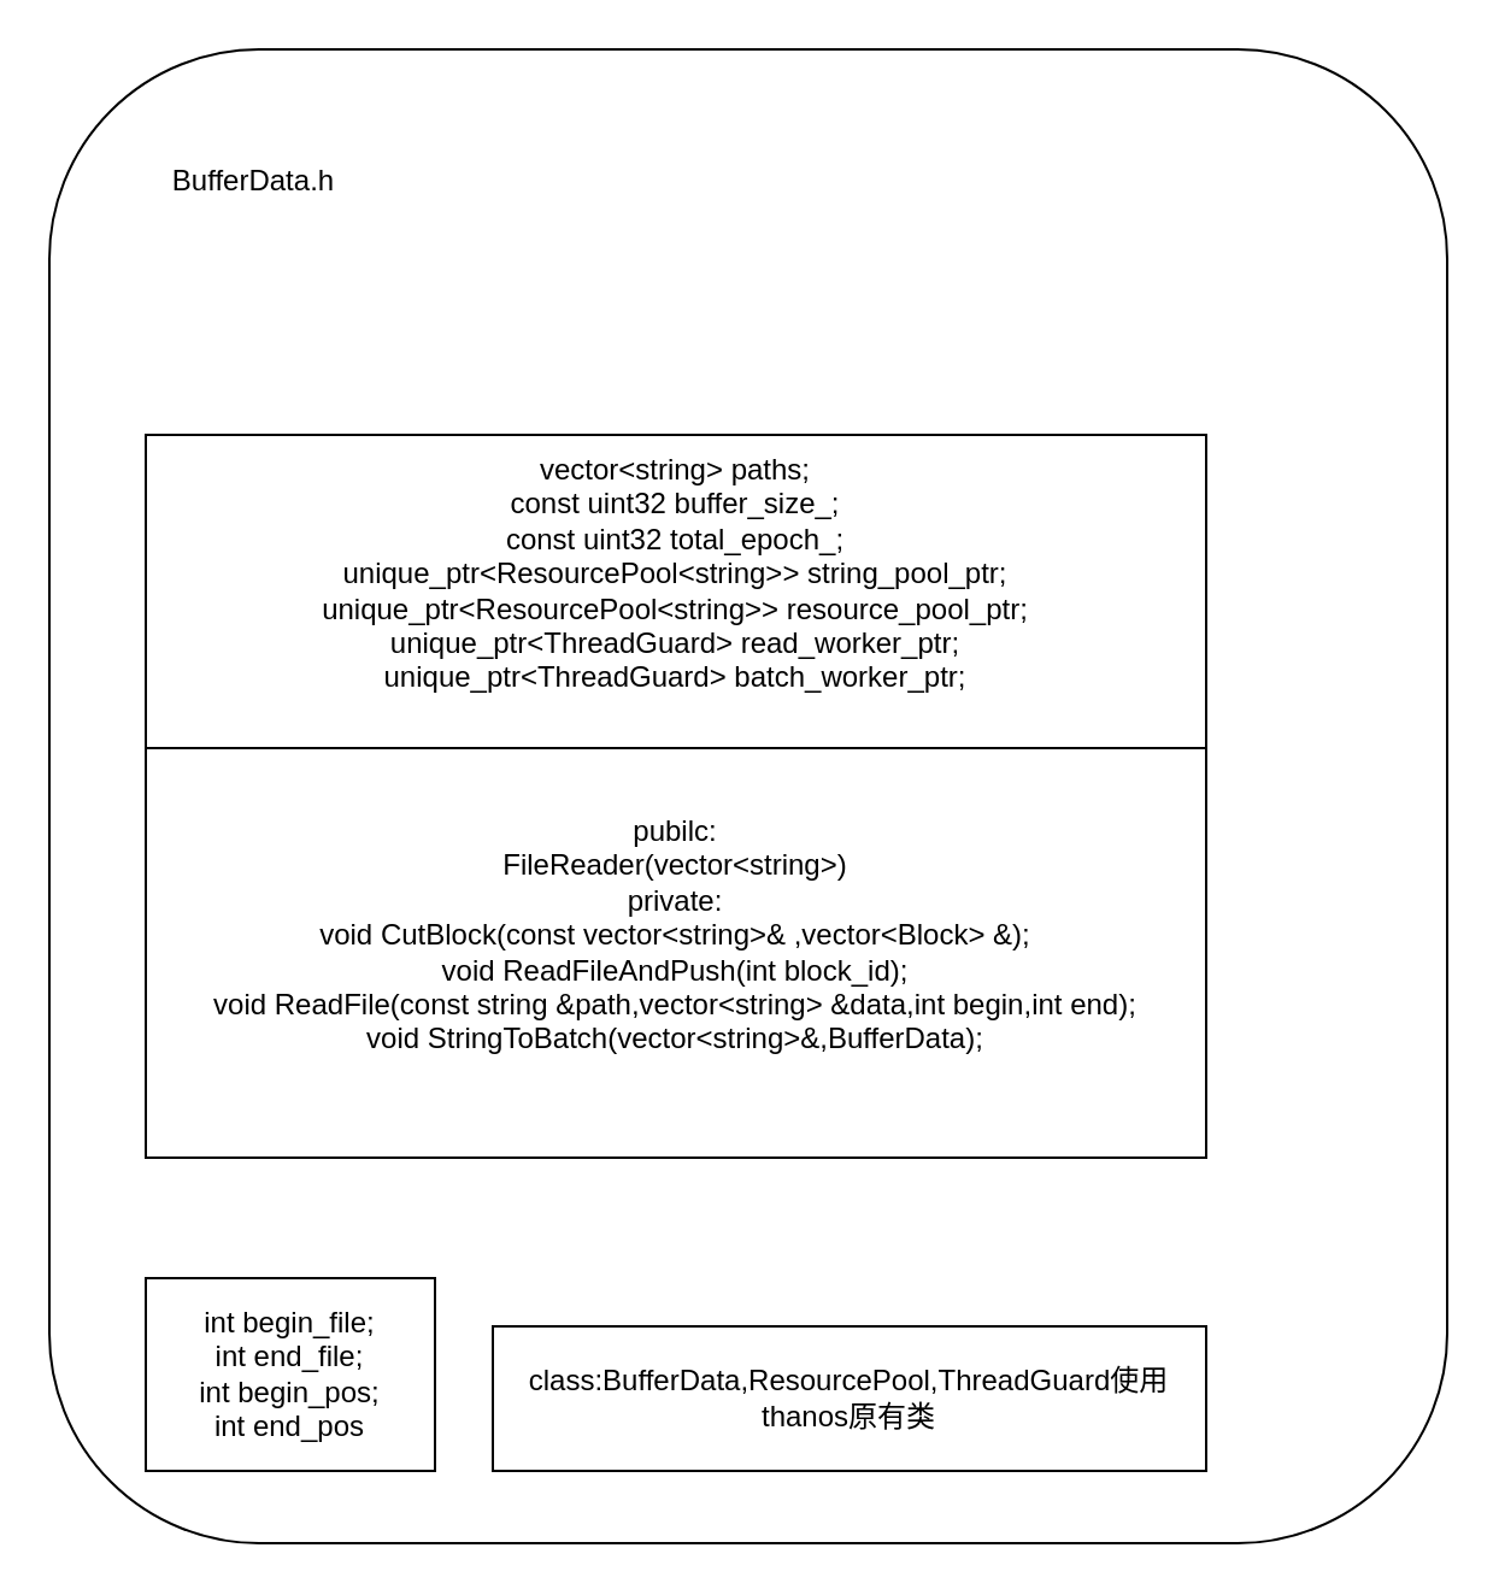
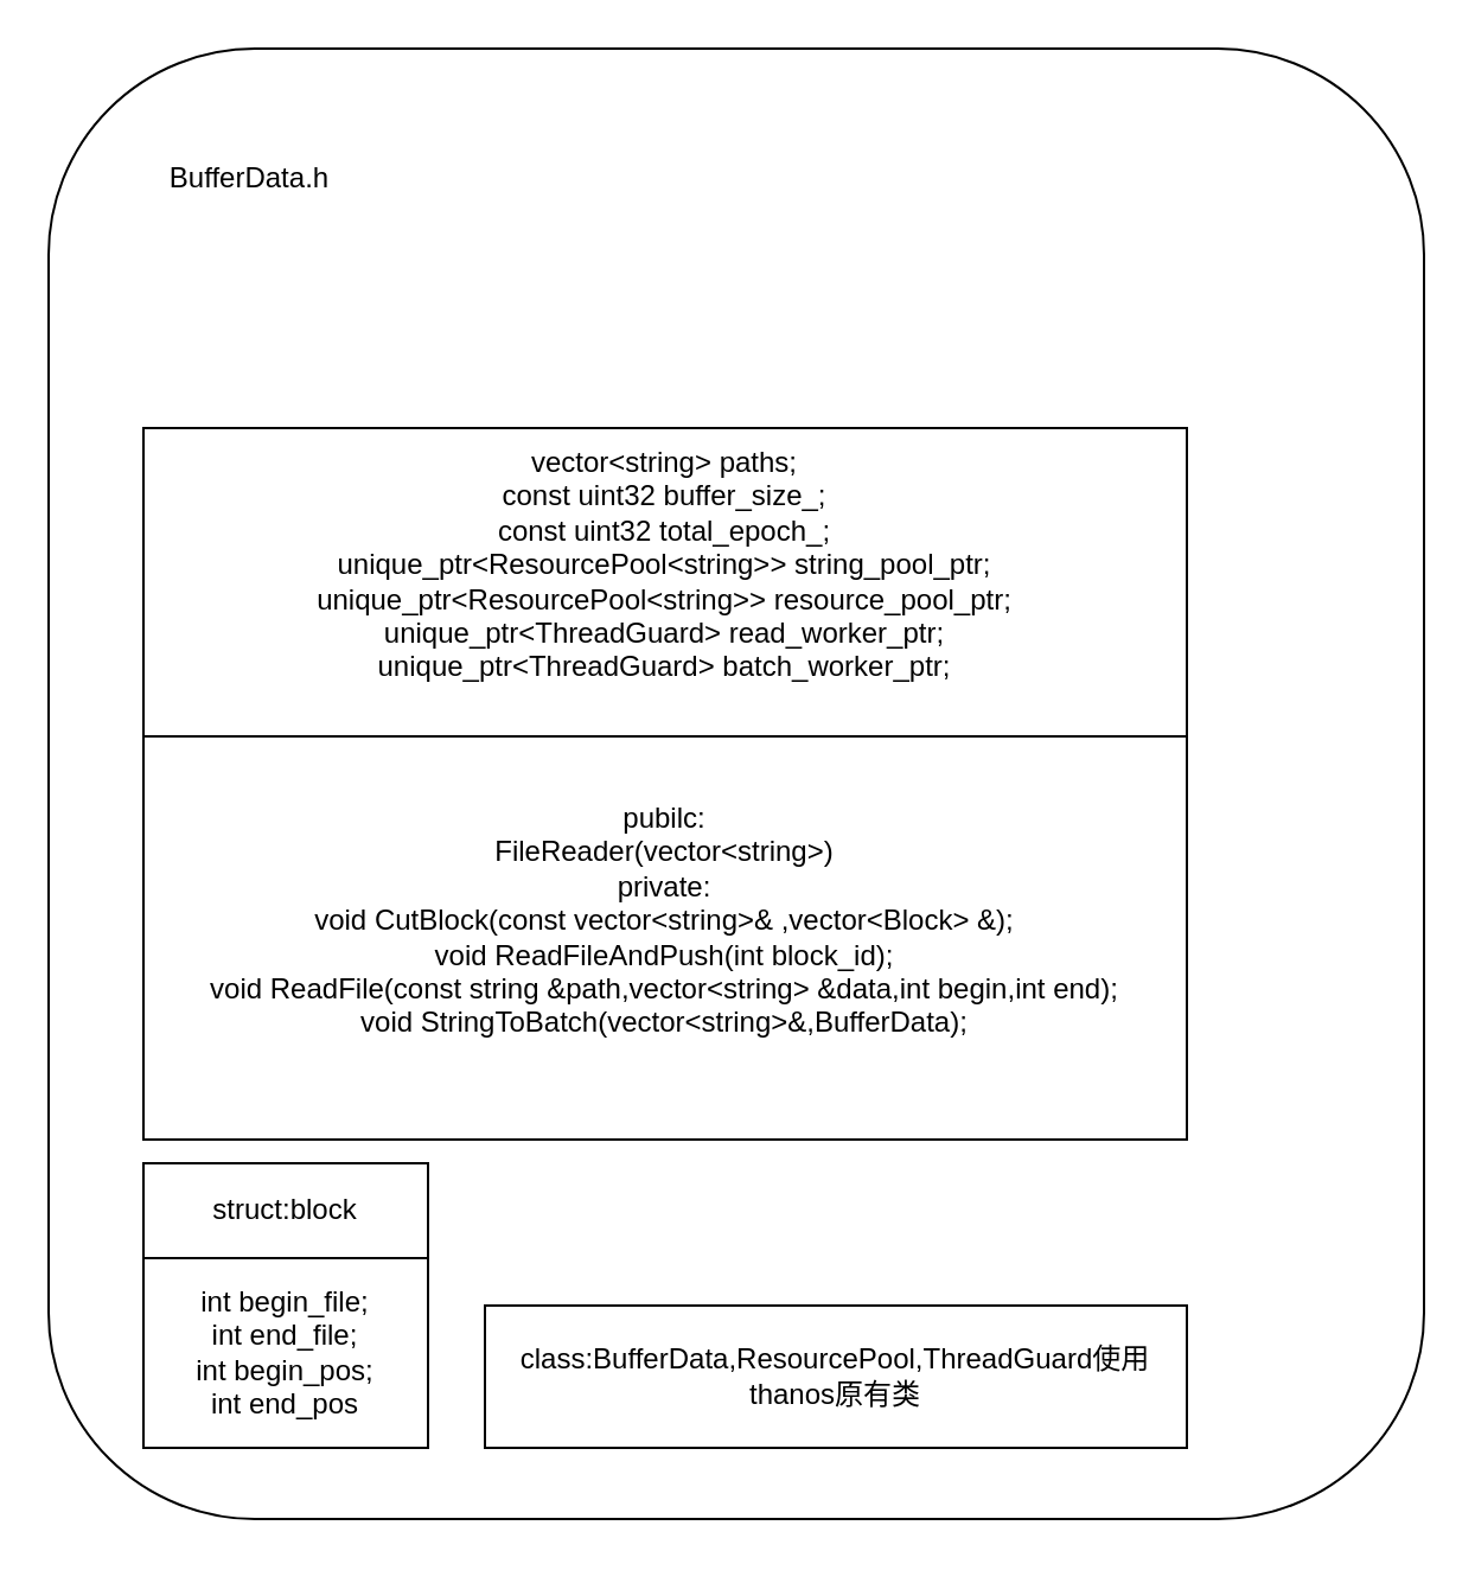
  <mxCell id="0" />
  <mxCell id="1" parent="0" />
  <mxCell id="2" value="" style="rounded=1;whiteSpace=wrap;html=1;fillColor=none;" vertex="1" parent="1"><mxGeometry x="20" y="20" width="580" height="620" as="geometry" /></mxCell>
  <mxCell id="3" value="BufferData.h" style="text;html=1;strokeColor=none;fillColor=none;align=center;verticalAlign=middle;whiteSpace=wrap;rounded=0;" vertex="1" parent="1"><mxGeometry x="60" y="60" width="90" height="30" as="geometry" /></mxCell>
  <mxCell id="4" value="&lt;div&gt;vector&amp;lt;string&amp;gt; paths;&lt;/div&gt;&lt;div&gt;const uint32 buffer_size_;&lt;/div&gt;&lt;div&gt;const uint32 total_epoch_;&lt;br&gt;&lt;/div&gt;&lt;div&gt;unique_ptr&amp;lt;ResourcePool&amp;lt;string&amp;gt;&amp;gt; string_pool_ptr;&lt;/div&gt;&lt;div&gt;unique_ptr&amp;lt;ResourcePool&amp;lt;string&amp;gt;&amp;gt; resource_pool_ptr;&lt;/div&gt;&lt;div&gt;unique_ptr&amp;lt;ThreadGuard&amp;gt; read_worker_ptr;&lt;/div&gt;&lt;div&gt;unique_ptr&amp;lt;ThreadGuard&amp;gt; batch_worker_ptr;&lt;/div&gt;&lt;div&gt;&lt;br&gt;&lt;/div&gt;" style="rounded=0;whiteSpace=wrap;html=1;fillColor=none;" vertex="1" parent="1"><mxGeometry x="60" y="180" width="440" height="130" as="geometry" /></mxCell>
  <mxCell id="5" value="&lt;div&gt;pubilc: &lt;br&gt;&lt;/div&gt;&lt;div&gt;FileReader(vector&amp;lt;string&amp;gt;)&lt;/div&gt;&lt;div&gt;private:&lt;br&gt;&lt;/div&gt;&lt;div&gt;void CutBlock(const vector&amp;lt;string&amp;gt;&amp;amp; ,vector&amp;lt;Block&amp;gt; &amp;amp;);&lt;/div&gt;&lt;div&gt;void ReadFileAndPush(int block_id);&lt;/div&gt;&lt;div&gt;void ReadFile(const string &amp;amp;path,vector&amp;lt;string&amp;gt; &amp;amp;data,int begin,int end);&lt;/div&gt;&lt;div&gt;void StringToBatch(vector&amp;lt;string&amp;gt;&amp;amp;,BufferData);&lt;br&gt;&lt;/div&gt;&lt;div&gt;&lt;br&gt;&lt;/div&gt;" style="rounded=0;whiteSpace=wrap;html=1;fillColor=none;" vertex="1" parent="1"><mxGeometry x="60" y="310" width="440" height="170" as="geometry" /></mxCell>
+ <mxCell id="6" value="struct:block" style="rounded=0;whiteSpace=wrap;html=1;fillColor=none;" vertex="1" parent="1"><mxGeometry x="60" y="490" width="120" height="40" as="geometry" /></mxCell>
  <mxCell id="7" value="&lt;div&gt;int begin_file;&lt;/div&gt;&lt;div&gt;int end_file;&lt;/div&gt;&lt;div&gt;int begin_pos;&lt;/div&gt;&lt;div&gt;int end_pos&lt;br&gt;&lt;/div&gt;" style="rounded=0;whiteSpace=wrap;html=1;fillColor=none;" vertex="1" parent="1"><mxGeometry x="60" y="530" width="120" height="80" as="geometry" /></mxCell>
  <mxCell id="8" value="class:BufferData,ResourcePool,ThreadGuard使用thanos原有类" style="rounded=0;whiteSpace=wrap;html=1;fillColor=none;" vertex="1" parent="1"><mxGeometry x="204" y="550" width="296" height="60" as="geometry" /></mxCell>
